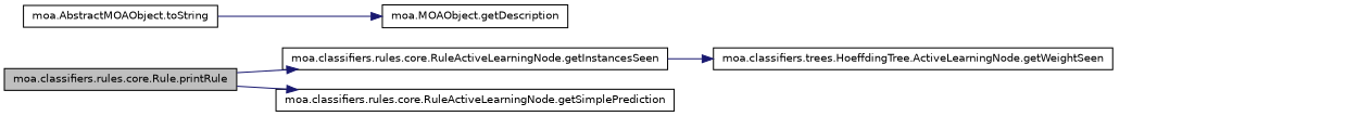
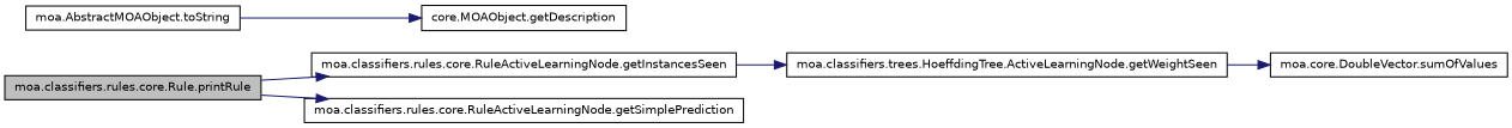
  digraph {
    rankdir=LR
    node [color=black fillcolor=white fontname=Helvetica fontsize=10 shape=record style=filled]
    edge [color=midnightblue fontname=Helvetica fontsize=10 labelfontname=Helvetica labelfontsize=10 style=solid]
    n1 [fillcolor=grey75 fontcolor=black height=0.2 label="moa.classifiers.rules.core.Rule.printRule" width=0.4]
    n2 [height=0.2 label="moa.classifiers.rules.core.RuleActiveLearningNode.getInstancesSeen" width=0.4]
    n3 [height=0.2 label="moa.classifiers.rules.core.RuleActiveLearningNode.getSimplePrediction" width=0.4]
    n4 [height=0.2 label="moa.classifiers.trees.HoeffdingTree.ActiveLearningNode.getWeightSeen" width=0.4]
    n5 [height=0.2 label="moa.AbstractMOAObject.toString" width=0.4]
-   n6 [height=0.2 label="moa.MOAObject.getDescription" width=0.4]
+   n6 [height=0.2 label="core.MOAObject.getDescription" width=0.4]
+   n7 [height=0.2 label="moa.core.DoubleVector.sumOfValues" width=0.4]
    n1 -> n2
    n1 -> n3
    n2 -> n4
+   n4 -> n7
    n5 -> n6
  }
